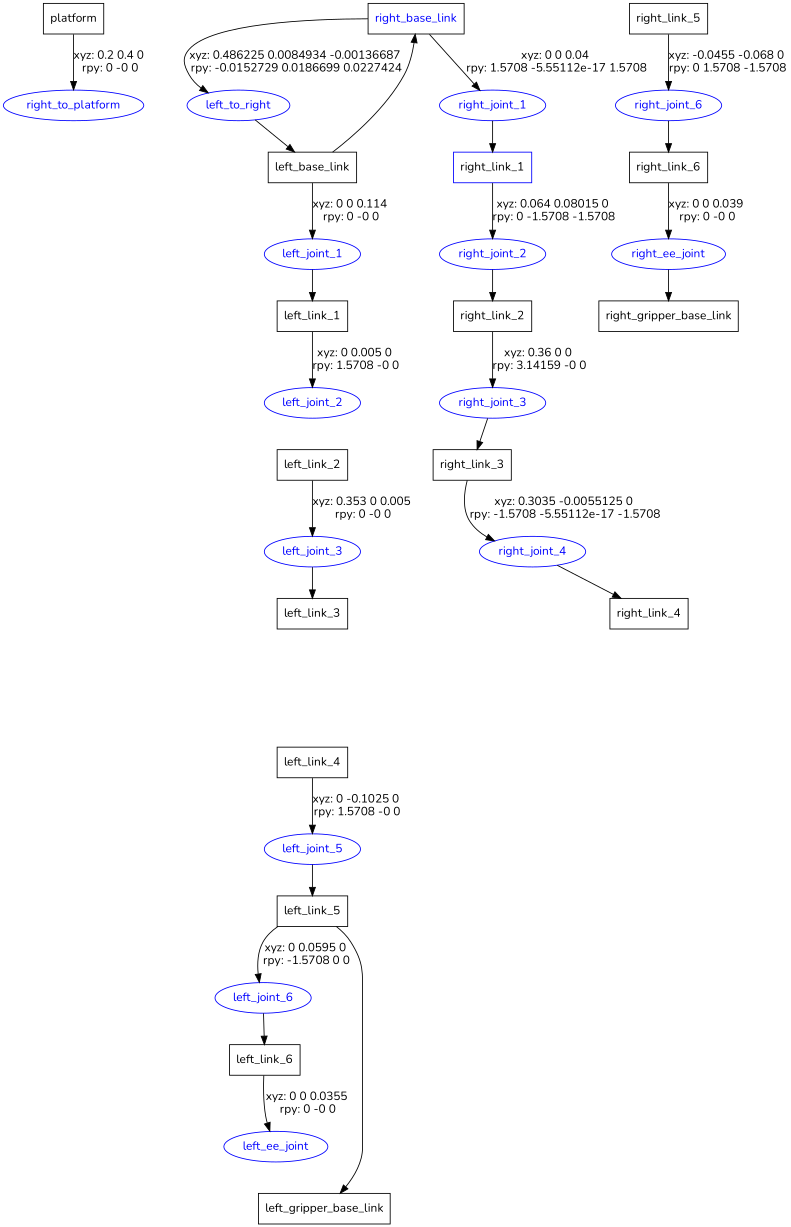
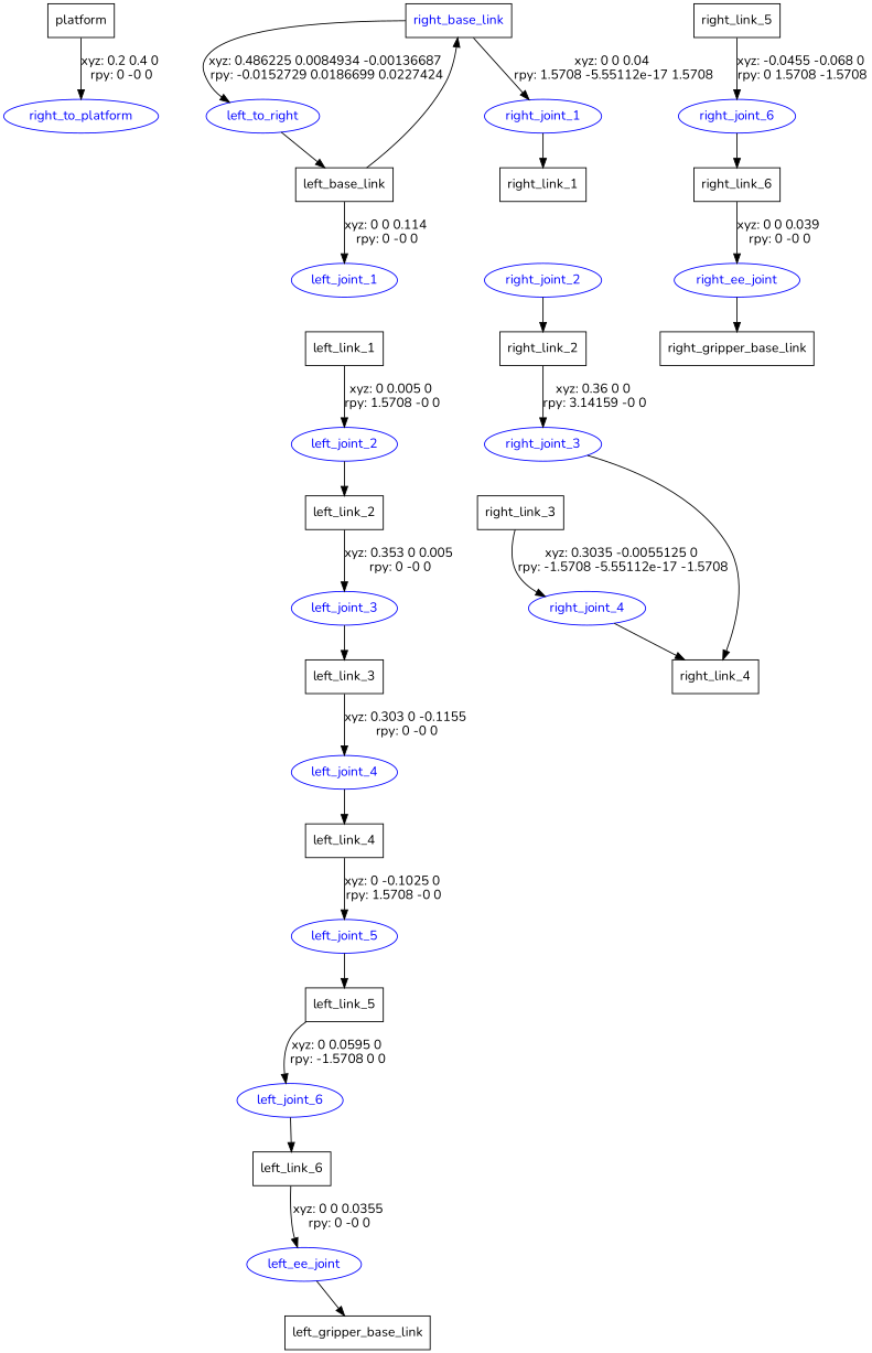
  digraph {
    fontname=Nunito
    node [fontname=Nunito shape=box]
    edge [fontname=Nunito]
    n1 [label=platform]
    right_to_platform [color=blue fontcolor=blue shape=ellipse]
    n3 [fontcolor=blue label=right_base_link]
    left_to_right [color=blue fontcolor=blue shape=ellipse]
    right_joint_1 [color=blue fontcolor=blue shape=ellipse]
    n6 [label=left_base_link]
-   n7 [label=right_link_1 color=blue]
+   n7 [label=right_link_1]
    left_joint_1 [color=blue fontcolor=blue shape=ellipse]
    n9 [label=left_link_1]
    left_joint_2 [color=blue fontcolor=blue shape=ellipse]
    n11 [label=left_link_2]
    left_joint_3 [color=blue fontcolor=blue shape=ellipse]
    n13 [label=left_link_3]
+   left_joint_4 [color=blue fontcolor=blue shape=ellipse]
    n15 [label=left_link_4]
    left_joint_5 [color=blue fontcolor=blue shape=ellipse]
    n17 [label=left_link_5]
    left_joint_6 [color=blue fontcolor=blue shape=ellipse]
    n19 [label=left_link_6]
    left_ee_joint [color=blue fontcolor=blue shape=ellipse]
    n21 [label=left_gripper_base_link]
    right_joint_2 [color=blue fontcolor=blue shape=ellipse]
    n23 [label=right_link_2]
    right_joint_3 [color=blue fontcolor=blue shape=ellipse]
    n25 [label=right_link_3]
    right_joint_4 [color=blue fontcolor=blue shape=ellipse]
    n27 [label=right_link_4]
    n28 [label=right_link_5]
    right_joint_6 [color=blue fontcolor=blue shape=ellipse]
    n30 [label=right_link_6]
    right_ee_joint [color=blue fontcolor=blue shape=ellipse]
    n32 [label=right_gripper_base_link]
    n1 -> right_to_platform [label="xyz: 0.2 0.4 0 \nrpy: 0 -0 0"]
    n3 -> left_to_right [label="xyz: 0.486225 0.0084934 -0.00136687 \nrpy: -0.0152729 0.0186699 0.0227424"]
    n3 -> right_joint_1 [label="xyz: 0 0 0.04 \nrpy: 1.5708 -5.55112e-17 1.5708"]
    left_to_right -> n6
    right_joint_1 -> n7
    n6 -> n3
    n6 -> left_joint_1 [label="xyz: 0 0 0.114 \nrpy: 0 -0 0"]
-   n7 -> right_joint_2 [label="xyz: 0.064 0.08015 0 \nrpy: 0 -1.5708 -1.5708"]
-   left_joint_1 -> n9
    n9 -> left_joint_2 [label="xyz: 0 0.005 0 \nrpy: 1.5708 -0 0"]
+   left_joint_2 -> n11
    n11 -> left_joint_3 [label="xyz: 0.353 0 0.005 \nrpy: 0 -0 0"]
    left_joint_3 -> n13
+   n13 -> left_joint_4 [label="xyz: 0.303 0 -0.1155 \nrpy: 0 -0 0"]
+   left_joint_4 -> n15
    n15 -> left_joint_5 [label="xyz: 0 -0.1025 0 \nrpy: 1.5708 -0 0"]
    left_joint_5 -> n17
    n17 -> left_joint_6 [label="xyz: 0 0.0595 0 \nrpy: -1.5708 0 0"]
    left_joint_6 -> n19
    n19 -> left_ee_joint [label="xyz: 0 0 0.0355 \nrpy: 0 -0 0"]
-   n17 -> n21
+   left_ee_joint -> n21
    right_joint_2 -> n23
    n23 -> right_joint_3 [label="xyz: 0.36 0 0 \nrpy: 3.14159 -0 0"]
-   right_joint_3 -> n25
+   right_joint_3 -> n27
    n25 -> right_joint_4 [label="xyz: 0.3035 -0.0055125 0 \nrpy: -1.5708 -5.55112e-17 -1.5708"]
    right_joint_4 -> n27
    n28 -> right_joint_6 [label="xyz: -0.0455 -0.068 0 \nrpy: 0 1.5708 -1.5708"]
    right_joint_6 -> n30
    n30 -> right_ee_joint [label="xyz: 0 0 0.039 \nrpy: 0 -0 0"]
    right_ee_joint -> n32
  }
